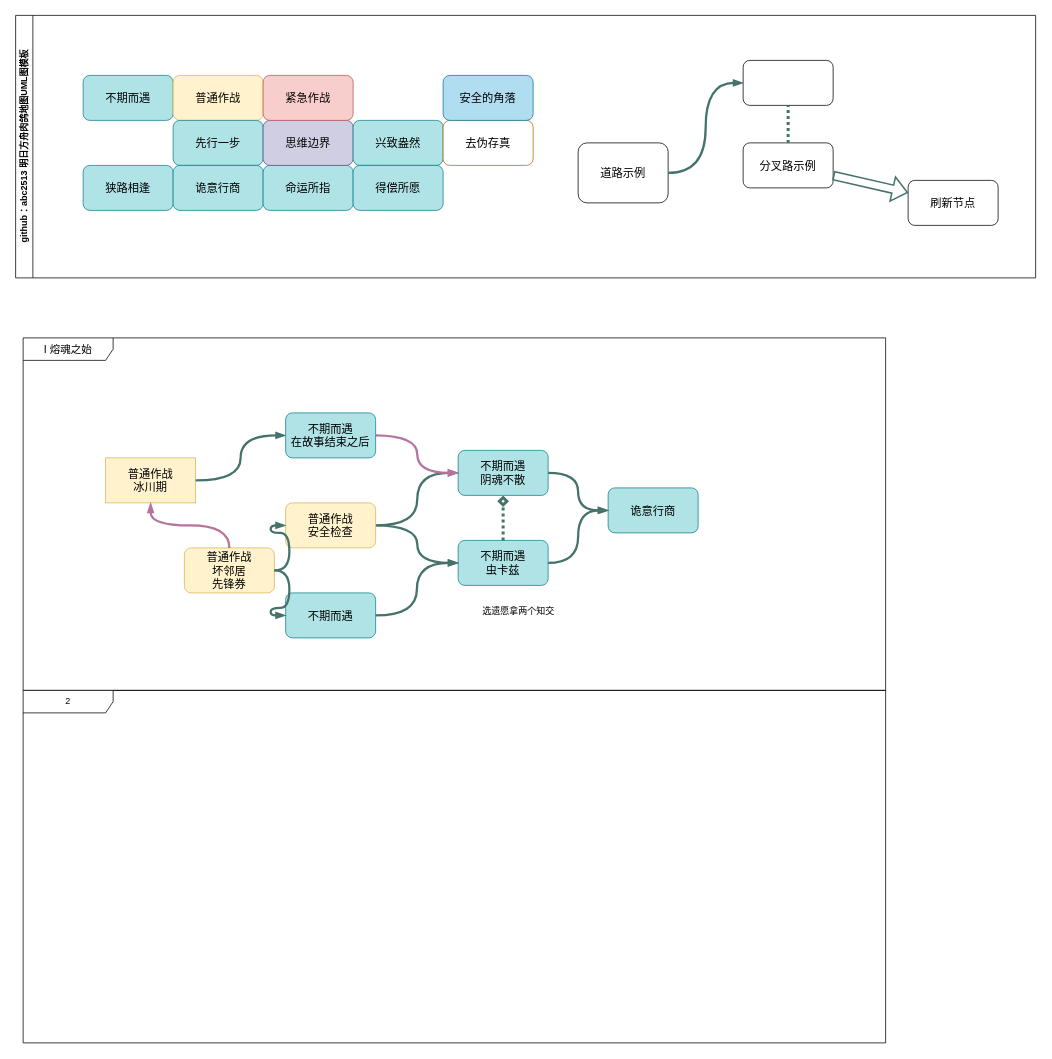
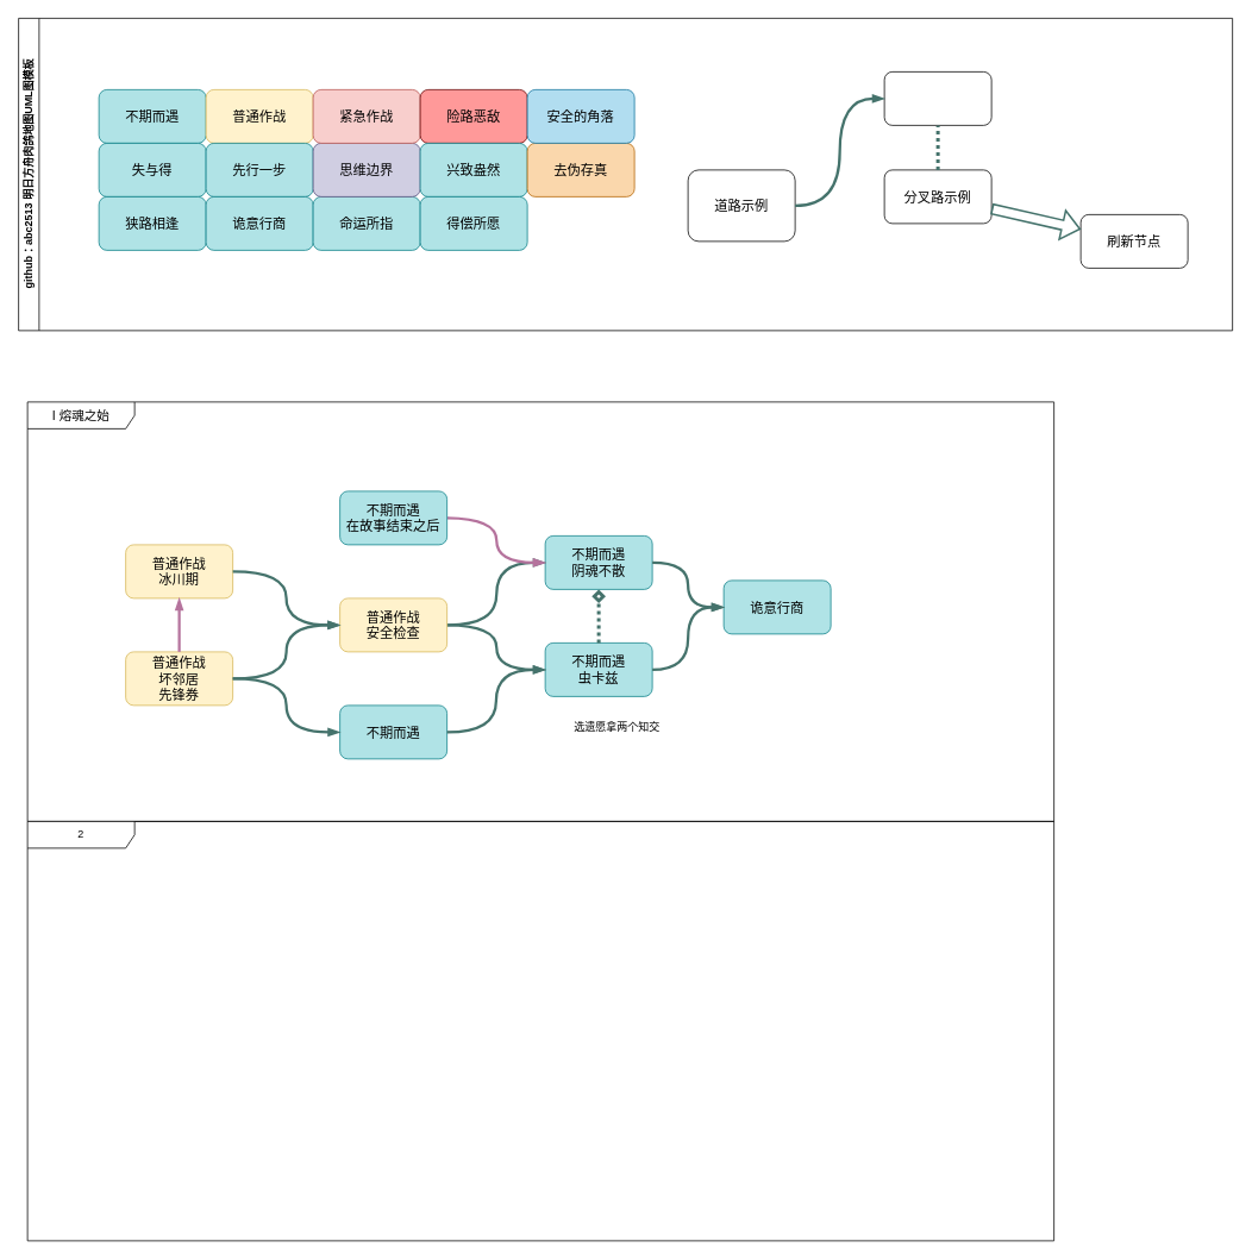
  <mxCell id="0" />
  <mxCell id="1" parent="0" />
  <mxCell id="2" value="&lt;span style=&quot;font-size: 14px;&quot;&gt;I 熔魂之始&lt;/span&gt;" style="shape=umlFrame;whiteSpace=wrap;html=1;pointerEvents=0;width=120;height=30;" parent="1" vertex="1"><mxGeometry x="30" y="450" width="1150" height="470" as="geometry" /></mxCell>
- <mxCell id="3" value="&lt;div&gt;普通作战&lt;/div&gt;冰川期" style="whiteSpace=wrap;html=1;fillColor=#fff2cc;strokeColor=#d6b656;fontSize=15;rounded=0;" parent="1" vertex="1"><mxGeometry x="140" y="610" width="120" height="60" as="geometry" /></mxCell>
- <mxCell id="4" value="&lt;div&gt;普通作战&lt;/div&gt;&lt;div&gt;坏邻居&lt;/div&gt;&lt;div&gt;先锋券&lt;br&gt;&lt;/div&gt;" style="rounded=1;whiteSpace=wrap;html=1;fillColor=#fff2cc;strokeColor=#d6b656;fontSize=15;" parent="1" vertex="1"><mxGeometry x="245" y="730" width="120" height="60" as="geometry" /></mxCell>
+ <mxCell id="3" value="&lt;div&gt;普通作战&lt;/div&gt;冰川期" style="rounded=1;whiteSpace=wrap;html=1;fillColor=#fff2cc;strokeColor=#d6b656;fontSize=15;" parent="1" vertex="1"><mxGeometry x="140" y="610" width="120" height="60" as="geometry" /></mxCell>
+ <mxCell id="4" value="&lt;div&gt;普通作战&lt;/div&gt;&lt;div&gt;坏邻居&lt;/div&gt;&lt;div&gt;先锋券&lt;br&gt;&lt;/div&gt;" style="rounded=1;whiteSpace=wrap;html=1;fillColor=#fff2cc;strokeColor=#d6b656;fontSize=15;" parent="1" vertex="1"><mxGeometry x="140" y="730" width="120" height="60" as="geometry" /></mxCell>
  <mxCell id="5" value="不期而遇" style="rounded=1;whiteSpace=wrap;html=1;fillColor=#b0e3e6;strokeColor=#0e8088;fontSize=15;fontFamily=Helvetica;" parent="1" vertex="1"><mxGeometry x="380" y="790" width="120" height="60" as="geometry" /></mxCell>
  <mxCell id="6" value="&lt;div&gt;不期而遇&lt;/div&gt;阴魂不散" style="rounded=1;whiteSpace=wrap;html=1;fillColor=#b0e3e6;strokeColor=#0e8088;fontSize=15;fontFamily=Helvetica;" parent="1" vertex="1"><mxGeometry x="610" y="600" width="120" height="60" as="geometry" /></mxCell>
  <mxCell id="7" value="&lt;div&gt;不期而遇&lt;/div&gt;&lt;div&gt;虫卡兹&lt;br&gt;&lt;/div&gt;" style="rounded=1;whiteSpace=wrap;html=1;fillColor=#b0e3e6;strokeColor=#0e8088;fontSize=15;" parent="1" vertex="1"><mxGeometry x="610" y="720" width="120" height="60" as="geometry" /></mxCell>
  <mxCell id="8" value="诡意行商" style="rounded=1;whiteSpace=wrap;html=1;fontSize=15;fillColor=#b0e3e6;strokeColor=#0e8088;" parent="1" vertex="1"><mxGeometry x="810" y="650" width="120" height="60" as="geometry" /></mxCell>
- <mxCell id="9" style="edgeStyle=orthogonalEdgeStyle;rounded=0;orthogonalLoop=1;jettySize=auto;html=1;endArrow=blockThin;endFill=1;strokeWidth=3;strokeColor=#45736C;curved=1;entryX=0;entryY=0.5;entryDx=0;entryDy=0;" parent="1" source="3" target="40" edge="1"><mxGeometry relative="1" as="geometry"><mxPoint x="380" y="580" as="targetPoint" /></mxGeometry></mxCell>
+ <mxCell id="9" style="edgeStyle=orthogonalEdgeStyle;rounded=0;orthogonalLoop=1;jettySize=auto;html=1;endArrow=blockThin;endFill=1;strokeWidth=3;strokeColor=#45736C;curved=1;" parent="1" source="3" target="41" edge="1"><mxGeometry relative="1" as="geometry"><mxPoint x="380" y="580" as="targetPoint" /></mxGeometry></mxCell>
  <mxCell id="10" style="edgeStyle=orthogonalEdgeStyle;rounded=0;orthogonalLoop=1;jettySize=auto;html=1;endArrow=blockThin;endFill=1;strokeWidth=3;strokeColor=#45736C;curved=1;entryX=0;entryY=0.5;entryDx=0;entryDy=0;" parent="1" source="4" target="5" edge="1"><mxGeometry relative="1" as="geometry" /></mxCell>
  <mxCell id="11" style="edgeStyle=orthogonalEdgeStyle;rounded=0;orthogonalLoop=1;jettySize=auto;html=1;endArrow=blockThin;endFill=1;strokeWidth=3;strokeColor=#45736C;curved=1;entryX=0;entryY=0.5;entryDx=0;entryDy=0;exitX=1;exitY=0.5;exitDx=0;exitDy=0;" parent="1" source="5" target="7" edge="1"><mxGeometry relative="1" as="geometry" /></mxCell>
  <mxCell id="12" style="edgeStyle=orthogonalEdgeStyle;rounded=0;orthogonalLoop=1;jettySize=auto;html=1;endArrow=blockThin;endFill=1;strokeWidth=3;strokeColor=#45736C;curved=1;entryX=0;entryY=0.5;entryDx=0;entryDy=0;exitX=1;exitY=0.5;exitDx=0;exitDy=0;" parent="1" target="7" edge="1"><mxGeometry relative="1" as="geometry"><mxPoint x="500" y="700" as="sourcePoint" /></mxGeometry></mxCell>
  <mxCell id="13" style="edgeStyle=orthogonalEdgeStyle;rounded=0;orthogonalLoop=1;jettySize=auto;html=1;endArrow=blockThin;endFill=1;strokeWidth=3;strokeColor=#45736C;curved=1;entryX=0;entryY=0.5;entryDx=0;entryDy=0;exitX=1;exitY=0.5;exitDx=0;exitDy=0;" parent="1" target="6" edge="1"><mxGeometry relative="1" as="geometry"><mxPoint x="500" y="700" as="sourcePoint" /></mxGeometry></mxCell>
  <mxCell id="14" style="edgeStyle=orthogonalEdgeStyle;rounded=0;orthogonalLoop=1;jettySize=auto;html=1;endArrow=blockThin;endFill=1;strokeWidth=3;strokeColor=#B5739D;curved=1;entryX=0;entryY=0.5;entryDx=0;entryDy=0;exitX=1;exitY=0.5;exitDx=0;exitDy=0;" parent="1" target="6" edge="1"><mxGeometry relative="1" as="geometry"><mxPoint x="500" y="580" as="sourcePoint" /></mxGeometry></mxCell>
  <mxCell id="15" style="edgeStyle=orthogonalEdgeStyle;rounded=0;orthogonalLoop=1;jettySize=auto;html=1;endArrow=blockThin;endFill=1;strokeWidth=3;strokeColor=#45736C;curved=1;entryX=0;entryY=0.5;entryDx=0;entryDy=0;" parent="1" source="6" target="8" edge="1"><mxGeometry relative="1" as="geometry" /></mxCell>
  <mxCell id="16" style="edgeStyle=orthogonalEdgeStyle;rounded=0;orthogonalLoop=1;jettySize=auto;html=1;endArrow=blockThin;endFill=1;strokeWidth=3;strokeColor=#45736C;curved=1;entryX=0;entryY=0.5;entryDx=0;entryDy=0;exitX=1;exitY=0.5;exitDx=0;exitDy=0;" parent="1" source="7" target="8" edge="1"><mxGeometry relative="1" as="geometry" /></mxCell>
  <mxCell id="17" value="&lt;div&gt;2&lt;/div&gt;" style="shape=umlFrame;whiteSpace=wrap;html=1;pointerEvents=0;width=120;height=30;" parent="1" vertex="1"><mxGeometry x="30" y="920" width="1150" height="470" as="geometry" /></mxCell>
  <mxCell id="18" value="github：abc2513 明日方舟肉鸽地图UML图模板" style="swimlane;horizontal=0;whiteSpace=wrap;html=1;startSize=23;" parent="1" vertex="1"><mxGeometry x="20" y="20" width="1360" height="350" as="geometry" /></mxCell>
  <mxCell id="19" value="不期而遇" style="rounded=1;whiteSpace=wrap;html=1;fillColor=#b0e3e6;strokeColor=#0e8088;fontSize=15;fontFamily=Helvetica;" parent="18" vertex="1"><mxGeometry x="90" y="80" width="120" height="60" as="geometry" /></mxCell>
  <mxCell id="20" value="普通作战" style="rounded=1;whiteSpace=wrap;html=1;fillColor=#fff2cc;strokeColor=#d6b656;fontSize=15;" parent="18" vertex="1"><mxGeometry x="210" y="80" width="120" height="60" as="geometry" /></mxCell>
+ <mxCell id="21" value="失与得" style="rounded=1;whiteSpace=wrap;html=1;fontSize=15;fillColor=#b0e3e6;strokeColor=#0e8088;" parent="18" vertex="1"><mxGeometry x="90" y="140" width="120" height="60" as="geometry" /></mxCell>
  <mxCell id="22" value="狭路相逢" style="rounded=1;whiteSpace=wrap;html=1;fontSize=15;fillColor=#b0e3e6;strokeColor=#0e8088;" parent="18" vertex="1"><mxGeometry x="90" y="200" width="120" height="60" as="geometry" /></mxCell>
  <mxCell id="23" value="先行一步" style="rounded=1;whiteSpace=wrap;html=1;fontSize=15;fillColor=#b0e3e6;strokeColor=#0e8088;" parent="18" vertex="1"><mxGeometry x="210" y="140" width="120" height="60" as="geometry" /></mxCell>
  <mxCell id="24" value="诡意行商" style="rounded=1;whiteSpace=wrap;html=1;fontSize=15;fillColor=#b0e3e6;strokeColor=#0e8088;" parent="18" vertex="1"><mxGeometry x="210" y="200" width="120" height="60" as="geometry" /></mxCell>
  <mxCell id="25" value="命运所指" style="rounded=1;whiteSpace=wrap;html=1;fontSize=15;fillColor=#b0e3e6;strokeColor=#0e8088;" parent="18" vertex="1"><mxGeometry x="330" y="200" width="120" height="60" as="geometry" /></mxCell>
  <mxCell id="26" value="思维边界" style="rounded=1;whiteSpace=wrap;html=1;fontSize=15;fillColor=#d0cee2;strokeColor=#56517e;" parent="18" vertex="1"><mxGeometry x="330" y="140" width="120" height="60" as="geometry" /></mxCell>
  <mxCell id="27" value="紧急作战" style="rounded=1;whiteSpace=wrap;html=1;fillColor=#f8cecc;strokeColor=#b85450;fontSize=15;" parent="18" vertex="1"><mxGeometry x="330" y="80" width="120" height="60" as="geometry" /></mxCell>
+ <mxCell id="28" value="险路恶敌" style="rounded=1;whiteSpace=wrap;html=1;fontSize=15;fillColor=#FF9999;strokeColor=#660000;" parent="18" vertex="1"><mxGeometry x="450" y="80" width="120" height="60" as="geometry" /></mxCell>
  <mxCell id="29" value="兴致盎然" style="rounded=1;whiteSpace=wrap;html=1;fontSize=15;fillColor=#b0e3e6;strokeColor=#0e8088;" parent="18" vertex="1"><mxGeometry x="450" y="140" width="120" height="60" as="geometry" /></mxCell>
  <mxCell id="30" value="得偿所愿" style="rounded=1;whiteSpace=wrap;html=1;fontSize=15;fillColor=#b0e3e6;strokeColor=#0e8088;" parent="18" vertex="1"><mxGeometry x="450" y="200" width="120" height="60" as="geometry" /></mxCell>
- <mxCell id="31" value="去伪存真" style="rounded=1;whiteSpace=wrap;html=1;fontSize=15;fillColor=#ffffff;strokeColor=#b46504;" parent="18" vertex="1"><mxGeometry x="570" y="140" width="120" height="60" as="geometry" /></mxCell>
+ <mxCell id="31" value="去伪存真" style="rounded=1;whiteSpace=wrap;html=1;fontSize=15;fillColor=#fad7ac;strokeColor=#b46504;" parent="18" vertex="1"><mxGeometry x="570" y="140" width="120" height="60" as="geometry" /></mxCell>
  <mxCell id="32" value="安全的角落" style="rounded=1;whiteSpace=wrap;html=1;fontSize=15;fillColor=#b1ddf0;strokeColor=#10739e;" parent="18" vertex="1"><mxGeometry x="570" y="80" width="120" height="60" as="geometry" /></mxCell>
  <mxCell id="33" value="道路示例" style="rounded=1;whiteSpace=wrap;html=1;fontSize=15;" parent="18" vertex="1"><mxGeometry x="750" y="170" width="120" height="80" as="geometry" /></mxCell>
  <mxCell id="34" value="" style="rounded=1;whiteSpace=wrap;html=1;fontSize=15;" parent="18" vertex="1"><mxGeometry x="970" y="60" width="120" height="60" as="geometry" /></mxCell>
  <mxCell id="35" value="分叉路示例" style="rounded=1;whiteSpace=wrap;html=1;fontSize=15;" parent="18" vertex="1"><mxGeometry x="970" y="170" width="120" height="60" as="geometry" /></mxCell>
  <mxCell id="36" style="edgeStyle=orthogonalEdgeStyle;rounded=0;orthogonalLoop=1;jettySize=auto;html=1;strokeWidth=4;endArrow=none;endFill=0;strokeColor=#45736C;dashed=1;dashPattern=1 1;" parent="18" source="35" target="34" edge="1"><mxGeometry relative="1" as="geometry" /></mxCell>
  <mxCell id="37" style="edgeStyle=orthogonalEdgeStyle;rounded=0;orthogonalLoop=1;jettySize=auto;html=1;endArrow=blockThin;endFill=1;strokeWidth=3;strokeColor=#45736C;curved=1;entryX=0;entryY=0.5;entryDx=0;entryDy=0;exitX=1;exitY=0.5;exitDx=0;exitDy=0;" parent="18" source="33" target="34" edge="1"><mxGeometry relative="1" as="geometry" /></mxCell>
  <mxCell id="38" value="刷新节点" style="rounded=1;whiteSpace=wrap;html=1;fontSize=15;" parent="18" vertex="1"><mxGeometry x="1190" y="220" width="120" height="60" as="geometry" /></mxCell>
  <mxCell id="39" style="rounded=0;orthogonalLoop=1;jettySize=auto;html=1;strokeWidth=2;strokeColor=#45736C;shape=flexArrow;" parent="18" source="35" target="38" edge="1"><mxGeometry relative="1" as="geometry" /></mxCell>
  <mxCell id="40" value="&lt;div&gt;不期而遇&lt;/div&gt;在故事结束之后" style="rounded=1;whiteSpace=wrap;html=1;fillColor=#b0e3e6;strokeColor=#0e8088;fontSize=15;fontFamily=Helvetica;" vertex="1" parent="1"><mxGeometry x="380" y="550" width="120" height="60" as="geometry" /></mxCell>
  <mxCell id="41" value="&lt;div&gt;普通作战&lt;/div&gt;安全检查" style="rounded=1;whiteSpace=wrap;html=1;fillColor=#fff2cc;strokeColor=#d6b656;fontSize=15;" vertex="1" parent="1"><mxGeometry x="380" y="670" width="120" height="60" as="geometry" /></mxCell>
  <mxCell id="42" style="edgeStyle=orthogonalEdgeStyle;rounded=0;orthogonalLoop=1;jettySize=auto;html=1;endArrow=blockThin;endFill=1;strokeWidth=3;strokeColor=#45736C;curved=1;" edge="1" parent="1" source="4" target="41"><mxGeometry relative="1" as="geometry" /></mxCell>
  <mxCell id="43" style="edgeStyle=orthogonalEdgeStyle;rounded=0;orthogonalLoop=1;jettySize=auto;html=1;endArrow=blockThin;endFill=1;strokeWidth=3;strokeColor=#B5739D;curved=1;" edge="1" parent="1" source="4" target="3"><mxGeometry relative="1" as="geometry" /></mxCell>
  <mxCell id="44" style="edgeStyle=orthogonalEdgeStyle;rounded=0;orthogonalLoop=1;jettySize=auto;html=1;strokeWidth=4;endArrow=diamond;endFill=0;strokeColor=#45736C;dashed=1;dashPattern=1 1;" edge="1" parent="1" source="7" target="6"><mxGeometry relative="1" as="geometry" /></mxCell>
  <mxCell id="45" value="选遗愿拿两个知交" style="text;html=1;align=center;verticalAlign=middle;resizable=0;points=[];autosize=1;strokeColor=none;fillColor=none;" vertex="1" parent="1"><mxGeometry x="630" y="800" width="120" height="30" as="geometry" /></mxCell>
